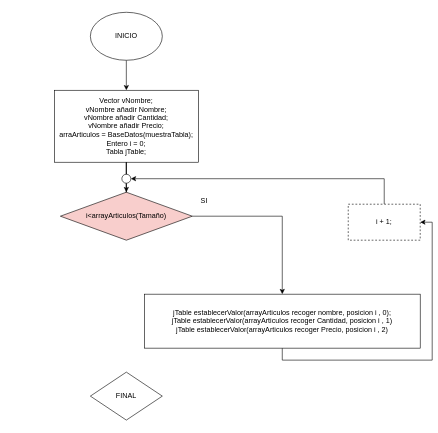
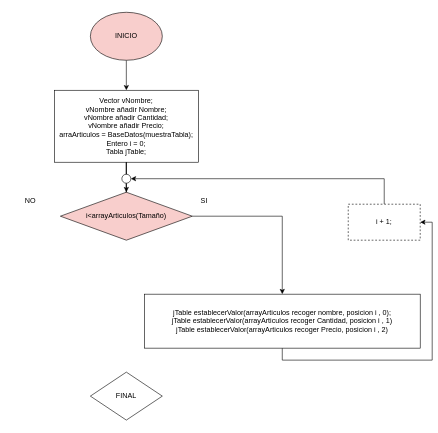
  <mxCell id="0" />
  <mxCell id="1" parent="0" />
  <mxCell id="2" value="" style="edgeStyle=orthogonalEdgeStyle;rounded=0;orthogonalLoop=1;jettySize=auto;html=1;" edge="1" parent="1" source="3" target="6"><mxGeometry relative="1" as="geometry" /></mxCell>
- <mxCell id="3" value="INICIO" style="ellipse;whiteSpace=wrap;html=1;" vertex="1" parent="1"><mxGeometry x="150" y="20" width="120" height="80" as="geometry" /></mxCell>
+ <mxCell id="3" value="INICIO" style="ellipse;whiteSpace=wrap;html=1;fillColor=#f8cecc;" vertex="1" parent="1"><mxGeometry x="150" y="20" width="120" height="80" as="geometry" /></mxCell>
  <mxCell id="4" value="FINAL" style="rhombus;whiteSpace=wrap;html=1;" vertex="1" parent="1"><mxGeometry x="150" y="620" width="120" height="80" as="geometry" /></mxCell>
  <mxCell id="5" value="" style="edgeStyle=orthogonalEdgeStyle;rounded=0;orthogonalLoop=1;jettySize=auto;html=1;startArrow=none;" edge="1" parent="1" source="10" target="8"><mxGeometry relative="1" as="geometry" /></mxCell>
  <mxCell id="6" value="Vector vNombre;&lt;br&gt;vNombre añadir Nombre;&lt;br&gt;vNombre añadir Cantidad;&lt;br&gt;vNombre añadir Precio;&lt;br&gt;arraArticulos = BaseDatos(muestraTabla);&lt;br&gt;Entero i = 0;&lt;br&gt;Tabla jTable;" style="rounded=0;whiteSpace=wrap;html=1;" vertex="1" parent="1"><mxGeometry x="90" y="150" width="240" height="120" as="geometry" /></mxCell>
  <mxCell id="7" style="edgeStyle=orthogonalEdgeStyle;rounded=0;orthogonalLoop=1;jettySize=auto;html=1;exitX=1;exitY=0.5;exitDx=0;exitDy=0;" edge="1" parent="1" source="8" target="16"><mxGeometry relative="1" as="geometry"><mxPoint x="380" y="480" as="targetPoint" /></mxGeometry></mxCell>
  <mxCell id="8" value="i&amp;lt;arrayArticulos(Tamaño)" style="rhombus;whiteSpace=wrap;html=1;fillColor=#f8cecc;" vertex="1" parent="1"><mxGeometry x="100" y="320" width="220" height="80" as="geometry" /></mxCell>
+ <mxCell id="9" value="NO" style="text;html=1;strokeColor=none;fillColor=none;align=center;verticalAlign=middle;whiteSpace=wrap;rounded=0;" vertex="1" parent="1"><mxGeometry x="20" y="320" width="60" height="30" as="geometry" /></mxCell>
  <mxCell id="10" value="" style="ellipse;whiteSpace=wrap;html=1;aspect=fixed;" vertex="1" parent="1"><mxGeometry x="202.5" y="290" width="15" height="15" as="geometry" /></mxCell>
  <mxCell id="11" value="" style="edgeStyle=orthogonalEdgeStyle;rounded=0;orthogonalLoop=1;jettySize=auto;html=1;endArrow=none;" edge="1" parent="1" source="6" target="10"><mxGeometry relative="1" as="geometry"><mxPoint x="210" y="270" as="sourcePoint" /><mxPoint x="210" y="320" as="targetPoint" /></mxGeometry></mxCell>
  <mxCell id="12" style="edgeStyle=orthogonalEdgeStyle;rounded=0;orthogonalLoop=1;jettySize=auto;html=1;exitX=0.5;exitY=0;exitDx=0;exitDy=0;entryX=1;entryY=0.5;entryDx=0;entryDy=0;" edge="1" parent="1" source="13" target="10"><mxGeometry relative="1" as="geometry" /></mxCell>
  <mxCell id="13" value="i + 1;" style="rounded=0;whiteSpace=wrap;html=1;dashed=1;" vertex="1" parent="1"><mxGeometry x="580" y="340" width="120" height="60" as="geometry" /></mxCell>
  <mxCell id="14" value="SI" style="text;html=1;strokeColor=none;fillColor=none;align=center;verticalAlign=middle;whiteSpace=wrap;rounded=0;" vertex="1" parent="1"><mxGeometry x="310" y="320" width="60" height="30" as="geometry" /></mxCell>
  <mxCell id="15" style="edgeStyle=orthogonalEdgeStyle;rounded=0;orthogonalLoop=1;jettySize=auto;html=1;exitX=0.5;exitY=1;exitDx=0;exitDy=0;entryX=1;entryY=0.5;entryDx=0;entryDy=0;" edge="1" parent="1" source="16" target="13"><mxGeometry relative="1" as="geometry" /></mxCell>
  <mxCell id="16" value="jTable establecerValor(arrayArticulos recoger nombre, posicion i , 0);&lt;br&gt;jTable establecerValor(arrayArticulos recoger Cantidad, posicion i , 1)&lt;br&gt;jTable establecerValor(arrayArticulos recoger Precio, posicion i , 2)" style="rounded=0;whiteSpace=wrap;html=1;" vertex="1" parent="1"><mxGeometry x="240" y="490" width="460" height="90" as="geometry" /></mxCell>
